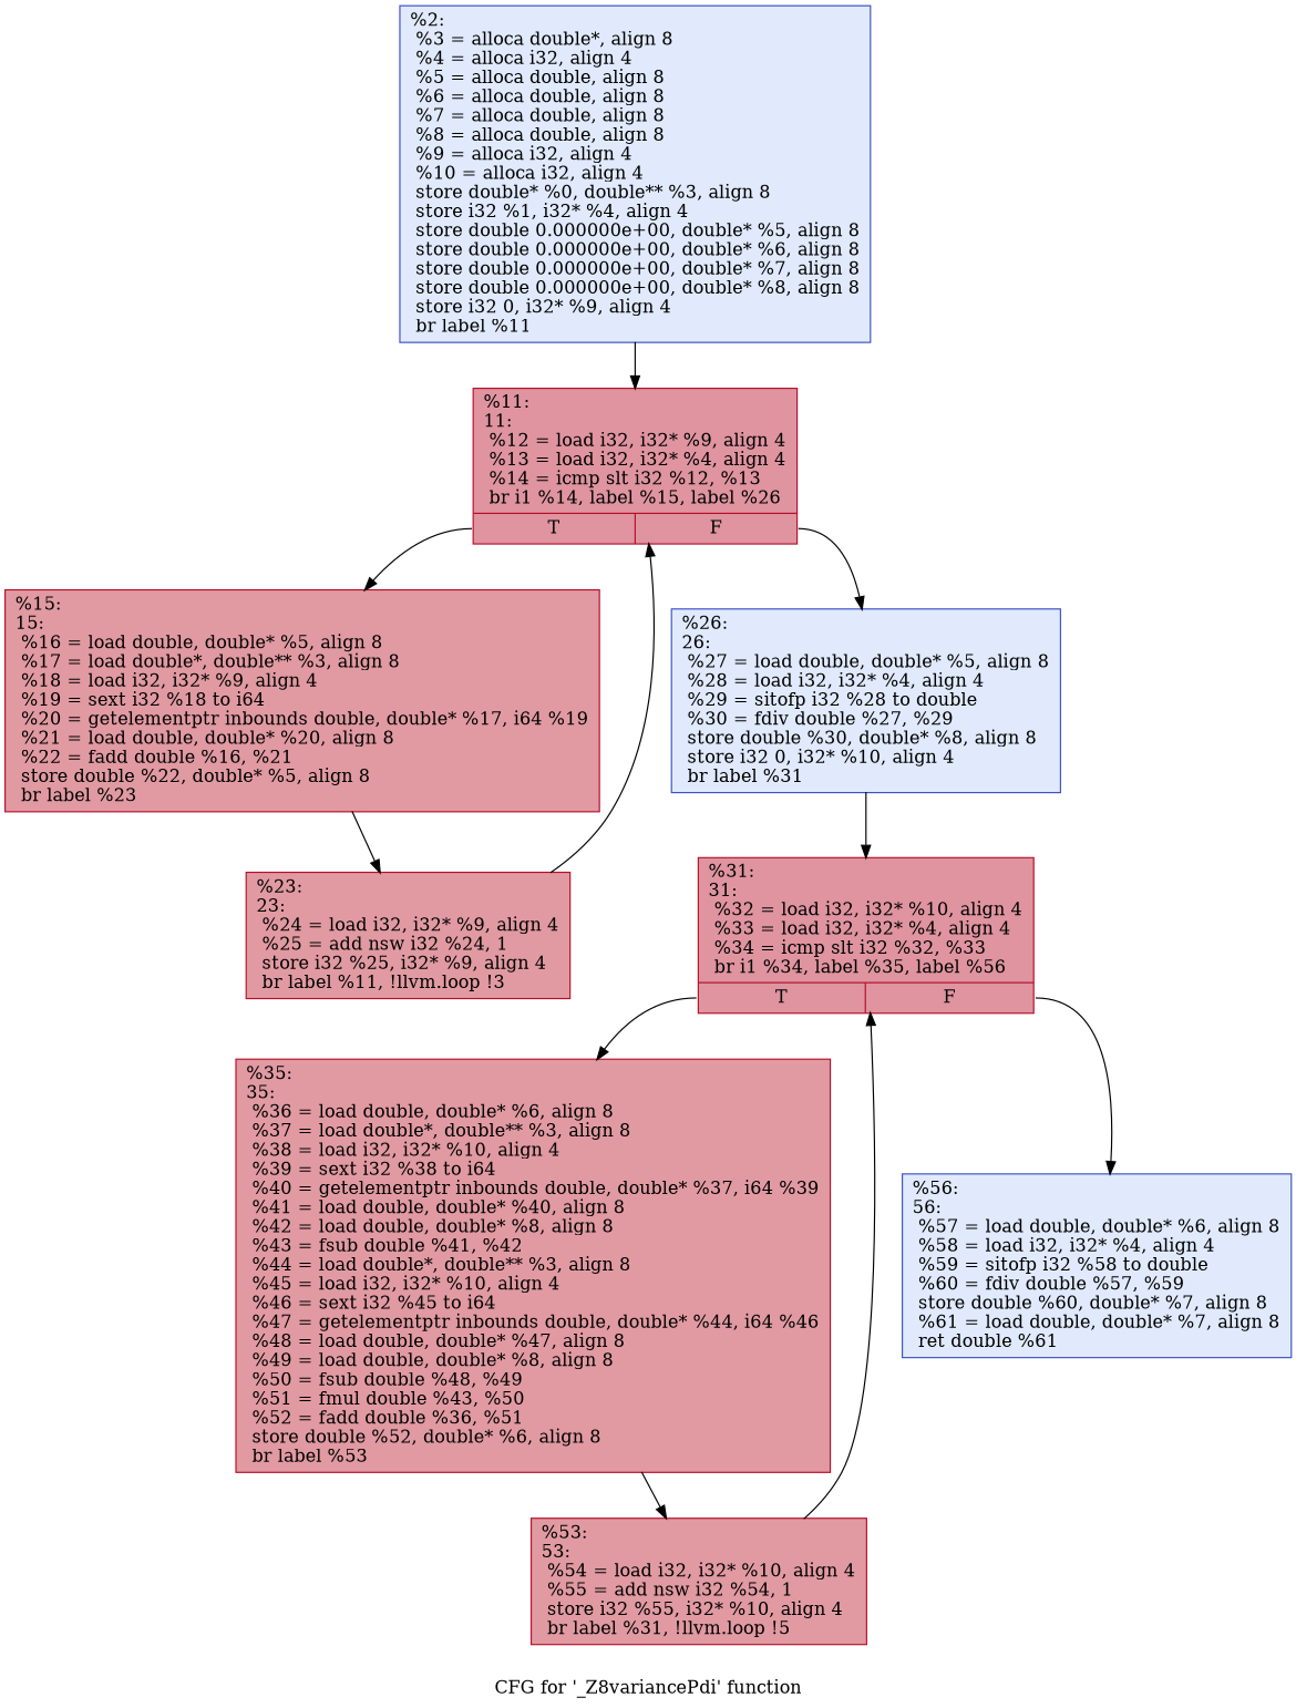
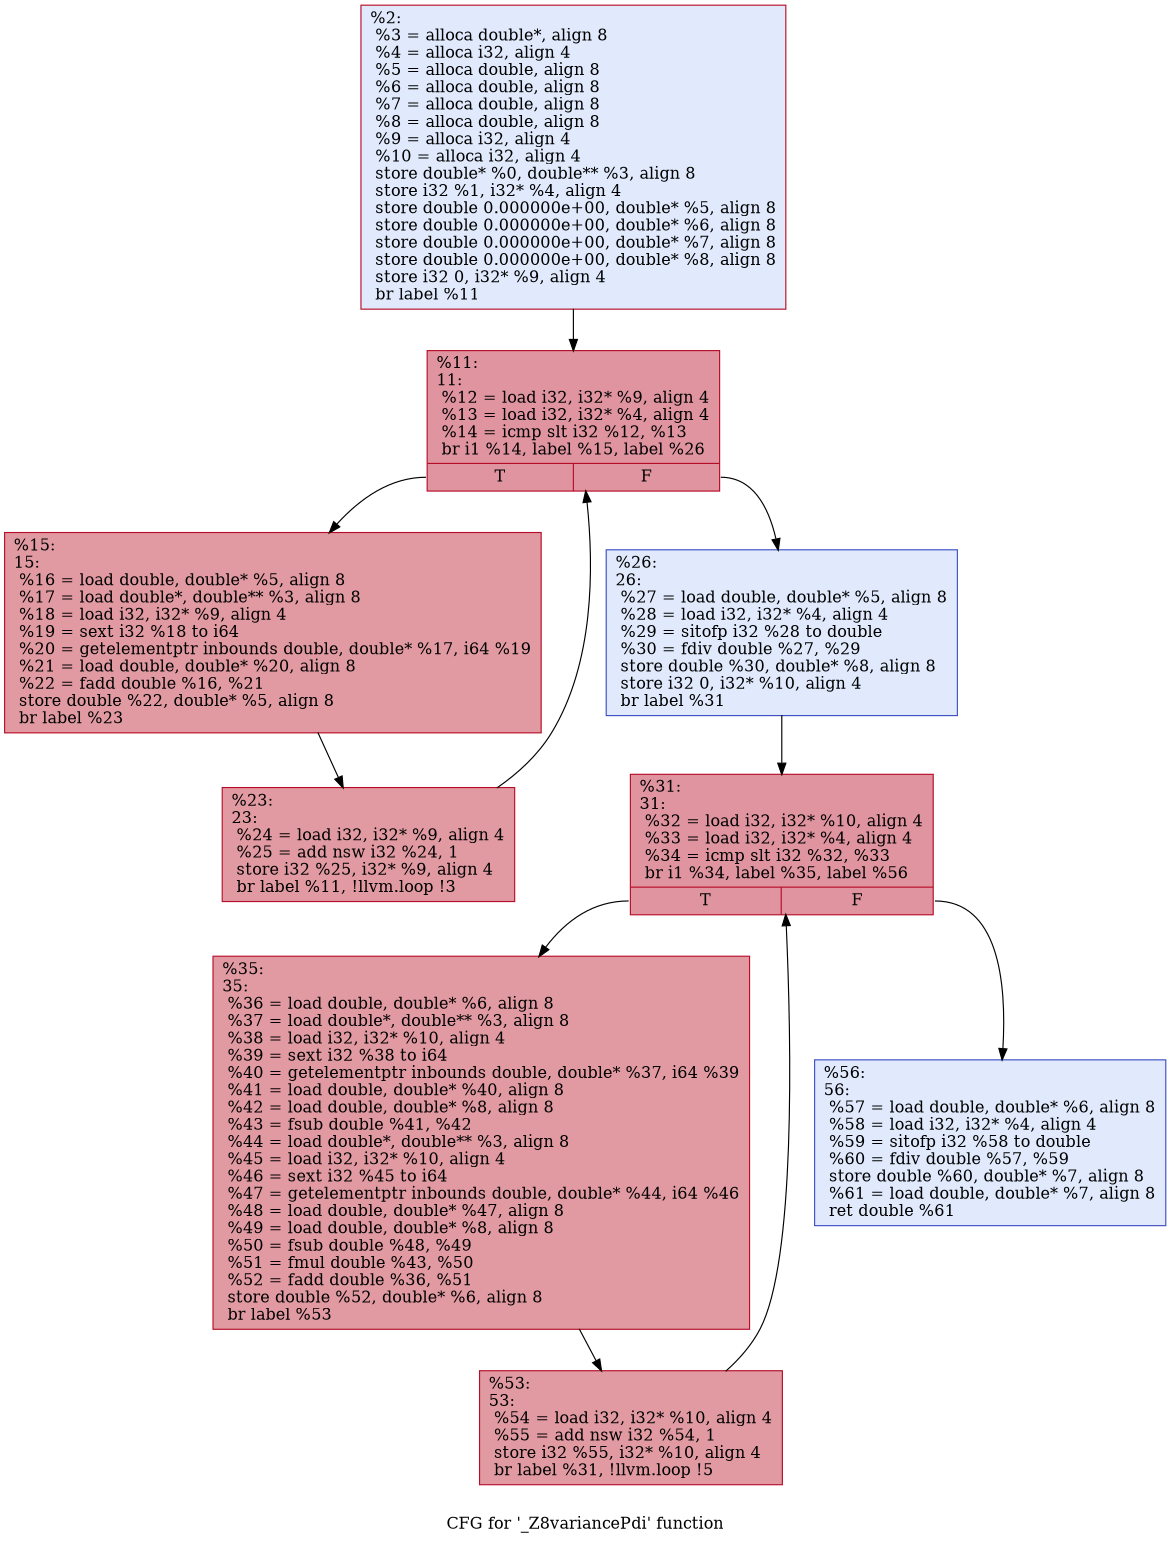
  digraph {
    label="CFG for '_Z8variancePdi' function"
    fontname="DejaVu Serif"
    node [color="#b70d28ff" fillcolor="#bb1b2c70" shape=record style=filled fontname="DejaVu Serif"]
    edge [fontname="DejaVu Serif"]
-   n1 [color="#3d50c3ff" fillcolor="#b9d0f970" label="{%2:\l  %3 = alloca double*, align 8\l  %4 = alloca i32, align 4\l  %5 = alloca double, align 8\l  %6 = alloca double, align 8\l  %7 = alloca double, align 8\l  %8 = alloca double, align 8\l  %9 = alloca i32, align 4\l  %10 = alloca i32, align 4\l  store double* %0, double** %3, align 8\l  store i32 %1, i32* %4, align 4\l  store double 0.000000e+00, double* %5, align 8\l  store double 0.000000e+00, double* %6, align 8\l  store double 0.000000e+00, double* %7, align 8\l  store double 0.000000e+00, double* %8, align 8\l  store i32 0, i32* %9, align 4\l  br label %11\l}"]
+   n1 [fillcolor="#b9d0f970" label="{%2:\l  %3 = alloca double*, align 8\l  %4 = alloca i32, align 4\l  %5 = alloca double, align 8\l  %6 = alloca double, align 8\l  %7 = alloca double, align 8\l  %8 = alloca double, align 8\l  %9 = alloca i32, align 4\l  %10 = alloca i32, align 4\l  store double* %0, double** %3, align 8\l  store i32 %1, i32* %4, align 4\l  store double 0.000000e+00, double* %5, align 8\l  store double 0.000000e+00, double* %6, align 8\l  store double 0.000000e+00, double* %7, align 8\l  store double 0.000000e+00, double* %8, align 8\l  store i32 0, i32* %9, align 4\l  br label %11\l}"]
    n2 [fillcolor="#b70d2870" label="{%11:\l11:                                               \l  %12 = load i32, i32* %9, align 4\l  %13 = load i32, i32* %4, align 4\l  %14 = icmp slt i32 %12, %13\l  br i1 %14, label %15, label %26\l|{<s0>T|<s1>F}}"]
    n3 [label="{%15:\l15:                                               \l  %16 = load double, double* %5, align 8\l  %17 = load double*, double** %3, align 8\l  %18 = load i32, i32* %9, align 4\l  %19 = sext i32 %18 to i64\l  %20 = getelementptr inbounds double, double* %17, i64 %19\l  %21 = load double, double* %20, align 8\l  %22 = fadd double %16, %21\l  store double %22, double* %5, align 8\l  br label %23\l}"]
    n4 [color="#3d50c3ff" fillcolor="#b9d0f970" label="{%26:\l26:                                               \l  %27 = load double, double* %5, align 8\l  %28 = load i32, i32* %4, align 4\l  %29 = sitofp i32 %28 to double\l  %30 = fdiv double %27, %29\l  store double %30, double* %8, align 8\l  store i32 0, i32* %10, align 4\l  br label %31\l}"]
    n5 [label="{%23:\l23:                                               \l  %24 = load i32, i32* %9, align 4\l  %25 = add nsw i32 %24, 1\l  store i32 %25, i32* %9, align 4\l  br label %11, !llvm.loop !3\l}"]
    n6 [fillcolor="#b70d2870" label="{%31:\l31:                                               \l  %32 = load i32, i32* %10, align 4\l  %33 = load i32, i32* %4, align 4\l  %34 = icmp slt i32 %32, %33\l  br i1 %34, label %35, label %56\l|{<s0>T|<s1>F}}"]
    n7 [label="{%35:\l35:                                               \l  %36 = load double, double* %6, align 8\l  %37 = load double*, double** %3, align 8\l  %38 = load i32, i32* %10, align 4\l  %39 = sext i32 %38 to i64\l  %40 = getelementptr inbounds double, double* %37, i64 %39\l  %41 = load double, double* %40, align 8\l  %42 = load double, double* %8, align 8\l  %43 = fsub double %41, %42\l  %44 = load double*, double** %3, align 8\l  %45 = load i32, i32* %10, align 4\l  %46 = sext i32 %45 to i64\l  %47 = getelementptr inbounds double, double* %44, i64 %46\l  %48 = load double, double* %47, align 8\l  %49 = load double, double* %8, align 8\l  %50 = fsub double %48, %49\l  %51 = fmul double %43, %50\l  %52 = fadd double %36, %51\l  store double %52, double* %6, align 8\l  br label %53\l}"]
    n8 [color="#3d50c3ff" fillcolor="#b9d0f970" label="{%56:\l56:                                               \l  %57 = load double, double* %6, align 8\l  %58 = load i32, i32* %4, align 4\l  %59 = sitofp i32 %58 to double\l  %60 = fdiv double %57, %59\l  store double %60, double* %7, align 8\l  %61 = load double, double* %7, align 8\l  ret double %61\l}"]
    n9 [label="{%53:\l53:                                               \l  %54 = load i32, i32* %10, align 4\l  %55 = add nsw i32 %54, 1\l  store i32 %55, i32* %10, align 4\l  br label %31, !llvm.loop !5\l}"]
    n1 -> n2
    n2 -> n3 [tailport=s0]
    n2 -> n4 [tailport=s1]
    n3 -> n5
    n4 -> n6
    n5 -> n2
    n6 -> n7 [tailport=s0]
    n6 -> n8 [tailport=s1]
    n7 -> n9
    n9 -> n6
  }
